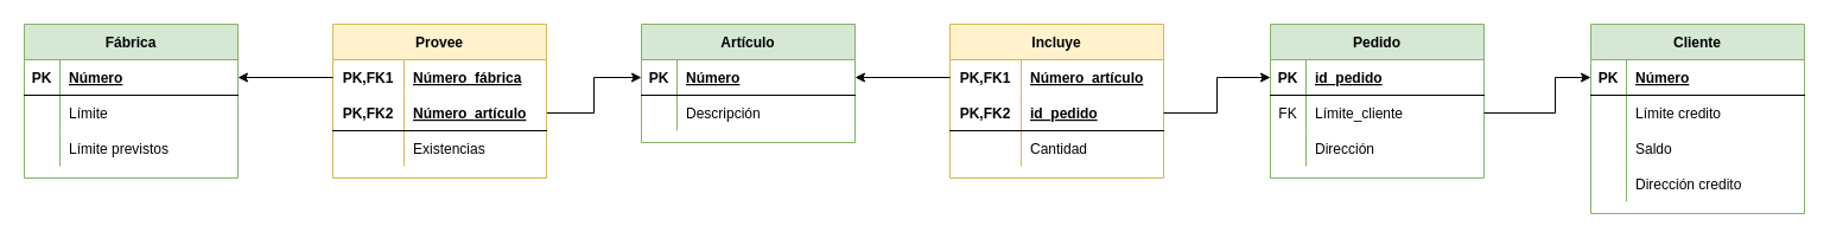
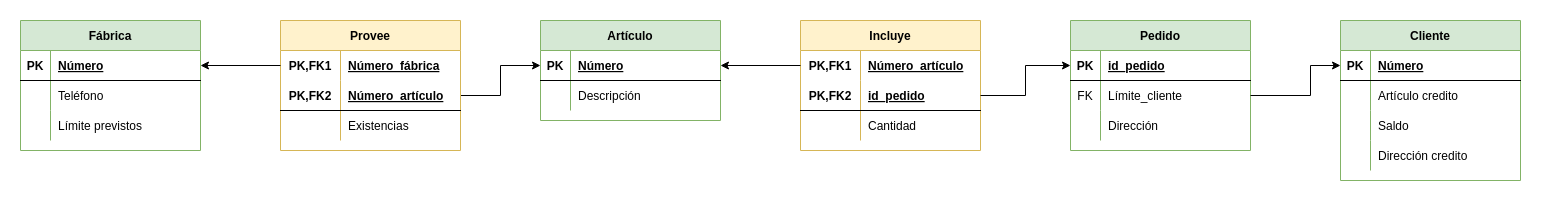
  <mxCell id="0" />
  <mxCell id="1" parent="0" />
  <mxCell id="2" value="Artículo" style="shape=table;startSize=30;container=1;collapsible=1;childLayout=tableLayout;fixedRows=1;rowLines=0;fontStyle=1;align=center;resizeLast=1;fillColor=#d5e8d4;strokeColor=#82b366;" parent="1" vertex="1"><mxGeometry x="540" y="20" width="180" height="100" as="geometry" /></mxCell>
  <mxCell id="3" value="" style="shape=tableRow;horizontal=0;startSize=0;swimlaneHead=0;swimlaneBody=0;fillColor=none;collapsible=0;dropTarget=0;points=[[0,0.5],[1,0.5]];portConstraint=eastwest;top=0;left=0;right=0;bottom=1;" parent="2" vertex="1"><mxGeometry y="30" width="180" height="30" as="geometry" /></mxCell>
  <mxCell id="4" value="PK" style="shape=partialRectangle;connectable=0;fillColor=none;top=0;left=0;bottom=0;right=0;fontStyle=1;overflow=hidden;" parent="3" vertex="1"><mxGeometry width="30" height="30" as="geometry"><mxRectangle width="30" height="30" as="alternateBounds" /></mxGeometry></mxCell>
  <mxCell id="5" value="Número" style="shape=partialRectangle;connectable=0;fillColor=none;top=0;left=0;bottom=0;right=0;align=left;spacingLeft=6;fontStyle=5;overflow=hidden;" parent="3" vertex="1"><mxGeometry x="30" width="150" height="30" as="geometry"><mxRectangle width="150" height="30" as="alternateBounds" /></mxGeometry></mxCell>
  <mxCell id="6" value="" style="shape=tableRow;horizontal=0;startSize=0;swimlaneHead=0;swimlaneBody=0;fillColor=none;collapsible=0;dropTarget=0;points=[[0,0.5],[1,0.5]];portConstraint=eastwest;top=0;left=0;right=0;bottom=0;" parent="2" vertex="1"><mxGeometry y="60" width="180" height="30" as="geometry" /></mxCell>
  <mxCell id="7" value="" style="shape=partialRectangle;connectable=0;fillColor=none;top=0;left=0;bottom=0;right=0;editable=1;overflow=hidden;" parent="6" vertex="1"><mxGeometry width="30" height="30" as="geometry"><mxRectangle width="30" height="30" as="alternateBounds" /></mxGeometry></mxCell>
  <mxCell id="8" value="Descripción" style="shape=partialRectangle;connectable=0;fillColor=none;top=0;left=0;bottom=0;right=0;align=left;spacingLeft=6;overflow=hidden;" parent="6" vertex="1"><mxGeometry x="30" width="150" height="30" as="geometry"><mxRectangle width="150" height="30" as="alternateBounds" /></mxGeometry></mxCell>
  <mxCell id="9" value="Fábrica" style="shape=table;startSize=30;container=1;collapsible=1;childLayout=tableLayout;fixedRows=1;rowLines=0;fontStyle=1;align=center;resizeLast=1;fillColor=#d5e8d4;strokeColor=#82b366;" parent="1" vertex="1"><mxGeometry x="20" y="20" width="180" height="130" as="geometry" /></mxCell>
  <mxCell id="10" value="" style="shape=tableRow;horizontal=0;startSize=0;swimlaneHead=0;swimlaneBody=0;fillColor=none;collapsible=0;dropTarget=0;points=[[0,0.5],[1,0.5]];portConstraint=eastwest;top=0;left=0;right=0;bottom=1;" parent="9" vertex="1"><mxGeometry y="30" width="180" height="30" as="geometry" /></mxCell>
  <mxCell id="11" value="PK" style="shape=partialRectangle;connectable=0;fillColor=none;top=0;left=0;bottom=0;right=0;fontStyle=1;overflow=hidden;" parent="10" vertex="1"><mxGeometry width="30" height="30" as="geometry"><mxRectangle width="30" height="30" as="alternateBounds" /></mxGeometry></mxCell>
  <mxCell id="12" value="Número" style="shape=partialRectangle;connectable=0;fillColor=none;top=0;left=0;bottom=0;right=0;align=left;spacingLeft=6;fontStyle=5;overflow=hidden;" parent="10" vertex="1"><mxGeometry x="30" width="150" height="30" as="geometry"><mxRectangle width="150" height="30" as="alternateBounds" /></mxGeometry></mxCell>
  <mxCell id="13" value="" style="shape=tableRow;horizontal=0;startSize=0;swimlaneHead=0;swimlaneBody=0;fillColor=none;collapsible=0;dropTarget=0;points=[[0,0.5],[1,0.5]];portConstraint=eastwest;top=0;left=0;right=0;bottom=0;" parent="9" vertex="1"><mxGeometry y="60" width="180" height="30" as="geometry" /></mxCell>
  <mxCell id="14" value="" style="shape=partialRectangle;connectable=0;fillColor=none;top=0;left=0;bottom=0;right=0;editable=1;overflow=hidden;" parent="13" vertex="1"><mxGeometry width="30" height="30" as="geometry"><mxRectangle width="30" height="30" as="alternateBounds" /></mxGeometry></mxCell>
- <mxCell id="15" value="Límite" style="shape=partialRectangle;connectable=0;fillColor=none;top=0;left=0;bottom=0;right=0;align=left;spacingLeft=6;overflow=hidden;" parent="13" vertex="1"><mxGeometry x="30" width="150" height="30" as="geometry"><mxRectangle width="150" height="30" as="alternateBounds" /></mxGeometry></mxCell>
+ <mxCell id="15" value="Teléfono" style="shape=partialRectangle;connectable=0;fillColor=none;top=0;left=0;bottom=0;right=0;align=left;spacingLeft=6;overflow=hidden;" parent="13" vertex="1"><mxGeometry x="30" width="150" height="30" as="geometry"><mxRectangle width="150" height="30" as="alternateBounds" /></mxGeometry></mxCell>
  <mxCell id="16" value="" style="shape=tableRow;horizontal=0;startSize=0;swimlaneHead=0;swimlaneBody=0;fillColor=none;collapsible=0;dropTarget=0;points=[[0,0.5],[1,0.5]];portConstraint=eastwest;top=0;left=0;right=0;bottom=0;" parent="9" vertex="1"><mxGeometry y="90" width="180" height="30" as="geometry" /></mxCell>
  <mxCell id="17" value="" style="shape=partialRectangle;connectable=0;fillColor=none;top=0;left=0;bottom=0;right=0;editable=1;overflow=hidden;" parent="16" vertex="1"><mxGeometry width="30" height="30" as="geometry"><mxRectangle width="30" height="30" as="alternateBounds" /></mxGeometry></mxCell>
  <mxCell id="18" value="Límite previstos" style="shape=partialRectangle;connectable=0;fillColor=none;top=0;left=0;bottom=0;right=0;align=left;spacingLeft=6;overflow=hidden;" parent="16" vertex="1"><mxGeometry x="30" width="150" height="30" as="geometry"><mxRectangle width="150" height="30" as="alternateBounds" /></mxGeometry></mxCell>
  <mxCell id="19" style="edgeStyle=orthogonalEdgeStyle;rounded=0;orthogonalLoop=1;jettySize=auto;html=1;exitX=1;exitY=0.5;exitDx=0;exitDy=0;entryX=0;entryY=0.5;entryDx=0;entryDy=0;" parent="1" source="24" target="3" edge="1"><mxGeometry relative="1" as="geometry" /></mxCell>
  <mxCell id="20" value="Provee" style="shape=table;startSize=30;container=1;collapsible=1;childLayout=tableLayout;fixedRows=1;rowLines=0;fontStyle=1;align=center;resizeLast=1;fillColor=#fff2cc;strokeColor=#d6b656;" parent="1" vertex="1"><mxGeometry x="280" y="20" width="180" height="130" as="geometry" /></mxCell>
  <mxCell id="21" value="" style="shape=tableRow;horizontal=0;startSize=0;swimlaneHead=0;swimlaneBody=0;fillColor=none;collapsible=0;dropTarget=0;points=[[0,0.5],[1,0.5]];portConstraint=eastwest;top=0;left=0;right=0;bottom=0;" parent="20" vertex="1"><mxGeometry y="30" width="180" height="30" as="geometry" /></mxCell>
  <mxCell id="22" value="PK,FK1" style="shape=partialRectangle;connectable=0;fillColor=none;top=0;left=0;bottom=0;right=0;fontStyle=1;overflow=hidden;" parent="21" vertex="1"><mxGeometry width="60" height="30" as="geometry"><mxRectangle width="60" height="30" as="alternateBounds" /></mxGeometry></mxCell>
  <mxCell id="23" value="Número_fábrica" style="shape=partialRectangle;connectable=0;fillColor=none;top=0;left=0;bottom=0;right=0;align=left;spacingLeft=6;fontStyle=5;overflow=hidden;" parent="21" vertex="1"><mxGeometry x="60" width="120" height="30" as="geometry"><mxRectangle width="120" height="30" as="alternateBounds" /></mxGeometry></mxCell>
  <mxCell id="24" value="" style="shape=tableRow;horizontal=0;startSize=0;swimlaneHead=0;swimlaneBody=0;fillColor=none;collapsible=0;dropTarget=0;points=[[0,0.5],[1,0.5]];portConstraint=eastwest;top=0;left=0;right=0;bottom=1;" parent="20" vertex="1"><mxGeometry y="60" width="180" height="30" as="geometry" /></mxCell>
  <mxCell id="25" value="PK,FK2" style="shape=partialRectangle;connectable=0;fillColor=none;top=0;left=0;bottom=0;right=0;fontStyle=1;overflow=hidden;" parent="24" vertex="1"><mxGeometry width="60" height="30" as="geometry"><mxRectangle width="60" height="30" as="alternateBounds" /></mxGeometry></mxCell>
  <mxCell id="26" value="Número_artículo" style="shape=partialRectangle;connectable=0;fillColor=none;top=0;left=0;bottom=0;right=0;align=left;spacingLeft=6;fontStyle=5;overflow=hidden;" parent="24" vertex="1"><mxGeometry x="60" width="120" height="30" as="geometry"><mxRectangle width="120" height="30" as="alternateBounds" /></mxGeometry></mxCell>
  <mxCell id="27" value="" style="shape=tableRow;horizontal=0;startSize=0;swimlaneHead=0;swimlaneBody=0;fillColor=none;collapsible=0;dropTarget=0;points=[[0,0.5],[1,0.5]];portConstraint=eastwest;top=0;left=0;right=0;bottom=0;" parent="20" vertex="1"><mxGeometry y="90" width="180" height="30" as="geometry" /></mxCell>
  <mxCell id="28" value="" style="shape=partialRectangle;connectable=0;fillColor=none;top=0;left=0;bottom=0;right=0;editable=1;overflow=hidden;" parent="27" vertex="1"><mxGeometry width="60" height="30" as="geometry"><mxRectangle width="60" height="30" as="alternateBounds" /></mxGeometry></mxCell>
  <mxCell id="29" value="Existencias" style="shape=partialRectangle;connectable=0;fillColor=none;top=0;left=0;bottom=0;right=0;align=left;spacingLeft=6;overflow=hidden;" parent="27" vertex="1"><mxGeometry x="60" width="120" height="30" as="geometry"><mxRectangle width="120" height="30" as="alternateBounds" /></mxGeometry></mxCell>
  <mxCell id="30" style="edgeStyle=orthogonalEdgeStyle;rounded=0;orthogonalLoop=1;jettySize=auto;html=1;exitX=0;exitY=0.5;exitDx=0;exitDy=0;entryX=1;entryY=0.5;entryDx=0;entryDy=0;" parent="1" source="21" target="10" edge="1"><mxGeometry relative="1" as="geometry" /></mxCell>
  <mxCell id="31" value="Incluye" style="shape=table;startSize=30;container=1;collapsible=1;childLayout=tableLayout;fixedRows=1;rowLines=0;fontStyle=1;align=center;resizeLast=1;fillColor=#fff2cc;strokeColor=#d6b656;" parent="1" vertex="1"><mxGeometry x="800" y="20" width="180" height="130" as="geometry" /></mxCell>
  <mxCell id="32" value="" style="shape=tableRow;horizontal=0;startSize=0;swimlaneHead=0;swimlaneBody=0;fillColor=none;collapsible=0;dropTarget=0;points=[[0,0.5],[1,0.5]];portConstraint=eastwest;top=0;left=0;right=0;bottom=0;" parent="31" vertex="1"><mxGeometry y="30" width="180" height="30" as="geometry" /></mxCell>
  <mxCell id="33" value="PK,FK1" style="shape=partialRectangle;connectable=0;fillColor=none;top=0;left=0;bottom=0;right=0;fontStyle=1;overflow=hidden;" parent="32" vertex="1"><mxGeometry width="60" height="30" as="geometry"><mxRectangle width="60" height="30" as="alternateBounds" /></mxGeometry></mxCell>
  <mxCell id="34" value="Número_artículo" style="shape=partialRectangle;connectable=0;fillColor=none;top=0;left=0;bottom=0;right=0;align=left;spacingLeft=6;fontStyle=5;overflow=hidden;" parent="32" vertex="1"><mxGeometry x="60" width="120" height="30" as="geometry"><mxRectangle width="120" height="30" as="alternateBounds" /></mxGeometry></mxCell>
  <mxCell id="35" value="" style="shape=tableRow;horizontal=0;startSize=0;swimlaneHead=0;swimlaneBody=0;fillColor=none;collapsible=0;dropTarget=0;points=[[0,0.5],[1,0.5]];portConstraint=eastwest;top=0;left=0;right=0;bottom=1;" parent="31" vertex="1"><mxGeometry y="60" width="180" height="30" as="geometry" /></mxCell>
  <mxCell id="36" value="PK,FK2" style="shape=partialRectangle;connectable=0;fillColor=none;top=0;left=0;bottom=0;right=0;fontStyle=1;overflow=hidden;" parent="35" vertex="1"><mxGeometry width="60" height="30" as="geometry"><mxRectangle width="60" height="30" as="alternateBounds" /></mxGeometry></mxCell>
  <mxCell id="37" value="id_pedido" style="shape=partialRectangle;connectable=0;fillColor=none;top=0;left=0;bottom=0;right=0;align=left;spacingLeft=6;fontStyle=5;overflow=hidden;" parent="35" vertex="1"><mxGeometry x="60" width="120" height="30" as="geometry"><mxRectangle width="120" height="30" as="alternateBounds" /></mxGeometry></mxCell>
  <mxCell id="38" value="" style="shape=tableRow;horizontal=0;startSize=0;swimlaneHead=0;swimlaneBody=0;fillColor=none;collapsible=0;dropTarget=0;points=[[0,0.5],[1,0.5]];portConstraint=eastwest;top=0;left=0;right=0;bottom=0;" parent="31" vertex="1"><mxGeometry y="90" width="180" height="30" as="geometry" /></mxCell>
  <mxCell id="39" value="" style="shape=partialRectangle;connectable=0;fillColor=none;top=0;left=0;bottom=0;right=0;editable=1;overflow=hidden;" parent="38" vertex="1"><mxGeometry width="60" height="30" as="geometry"><mxRectangle width="60" height="30" as="alternateBounds" /></mxGeometry></mxCell>
  <mxCell id="40" value="Cantidad" style="shape=partialRectangle;connectable=0;fillColor=none;top=0;left=0;bottom=0;right=0;align=left;spacingLeft=6;overflow=hidden;" parent="38" vertex="1"><mxGeometry x="60" width="120" height="30" as="geometry"><mxRectangle width="120" height="30" as="alternateBounds" /></mxGeometry></mxCell>
  <mxCell id="41" value="Pedido" style="shape=table;startSize=30;container=1;collapsible=1;childLayout=tableLayout;fixedRows=1;rowLines=0;fontStyle=1;align=center;resizeLast=1;fillColor=#d5e8d4;strokeColor=#82b366;" parent="1" vertex="1"><mxGeometry x="1070" y="20" width="180" height="130" as="geometry" /></mxCell>
  <mxCell id="42" value="" style="shape=tableRow;horizontal=0;startSize=0;swimlaneHead=0;swimlaneBody=0;fillColor=none;collapsible=0;dropTarget=0;points=[[0,0.5],[1,0.5]];portConstraint=eastwest;top=0;left=0;right=0;bottom=1;" parent="41" vertex="1"><mxGeometry y="30" width="180" height="30" as="geometry" /></mxCell>
  <mxCell id="43" value="PK" style="shape=partialRectangle;connectable=0;fillColor=none;top=0;left=0;bottom=0;right=0;fontStyle=1;overflow=hidden;" parent="42" vertex="1"><mxGeometry width="30" height="30" as="geometry"><mxRectangle width="30" height="30" as="alternateBounds" /></mxGeometry></mxCell>
  <mxCell id="44" value="id_pedido" style="shape=partialRectangle;connectable=0;fillColor=none;top=0;left=0;bottom=0;right=0;align=left;spacingLeft=6;fontStyle=5;overflow=hidden;" parent="42" vertex="1"><mxGeometry x="30" width="150" height="30" as="geometry"><mxRectangle width="150" height="30" as="alternateBounds" /></mxGeometry></mxCell>
  <mxCell id="45" value="" style="shape=tableRow;horizontal=0;startSize=0;swimlaneHead=0;swimlaneBody=0;fillColor=none;collapsible=0;dropTarget=0;points=[[0,0.5],[1,0.5]];portConstraint=eastwest;top=0;left=0;right=0;bottom=0;" parent="41" vertex="1"><mxGeometry y="60" width="180" height="30" as="geometry" /></mxCell>
  <mxCell id="46" value="FK" style="shape=partialRectangle;connectable=0;fillColor=none;top=0;left=0;bottom=0;right=0;fontStyle=0;overflow=hidden;" parent="45" vertex="1"><mxGeometry width="30" height="30" as="geometry"><mxRectangle width="30" height="30" as="alternateBounds" /></mxGeometry></mxCell>
  <mxCell id="47" value="Límite_cliente" style="shape=partialRectangle;connectable=0;fillColor=none;top=0;left=0;bottom=0;right=0;align=left;spacingLeft=6;fontStyle=0;overflow=hidden;" parent="45" vertex="1"><mxGeometry x="30" width="150" height="30" as="geometry"><mxRectangle width="150" height="30" as="alternateBounds" /></mxGeometry></mxCell>
  <mxCell id="48" value="" style="shape=tableRow;horizontal=0;startSize=0;swimlaneHead=0;swimlaneBody=0;fillColor=none;collapsible=0;dropTarget=0;points=[[0,0.5],[1,0.5]];portConstraint=eastwest;top=0;left=0;right=0;bottom=0;" parent="41" vertex="1"><mxGeometry y="90" width="180" height="30" as="geometry" /></mxCell>
  <mxCell id="49" value="" style="shape=partialRectangle;connectable=0;fillColor=none;top=0;left=0;bottom=0;right=0;editable=1;overflow=hidden;" parent="48" vertex="1"><mxGeometry width="30" height="30" as="geometry"><mxRectangle width="30" height="30" as="alternateBounds" /></mxGeometry></mxCell>
  <mxCell id="50" value="Dirección " style="shape=partialRectangle;connectable=0;fillColor=none;top=0;left=0;bottom=0;right=0;align=left;spacingLeft=6;overflow=hidden;" parent="48" vertex="1"><mxGeometry x="30" width="150" height="30" as="geometry"><mxRectangle width="150" height="30" as="alternateBounds" /></mxGeometry></mxCell>
  <mxCell id="51" style="edgeStyle=orthogonalEdgeStyle;rounded=0;orthogonalLoop=1;jettySize=auto;html=1;exitX=1;exitY=0.5;exitDx=0;exitDy=0;entryX=0;entryY=0.5;entryDx=0;entryDy=0;" parent="1" source="35" target="42" edge="1"><mxGeometry relative="1" as="geometry" /></mxCell>
  <mxCell id="52" style="edgeStyle=orthogonalEdgeStyle;rounded=0;orthogonalLoop=1;jettySize=auto;html=1;exitX=0;exitY=0.5;exitDx=0;exitDy=0;entryX=1;entryY=0.5;entryDx=0;entryDy=0;" parent="1" source="32" target="3" edge="1"><mxGeometry relative="1" as="geometry" /></mxCell>
  <mxCell id="53" value="Cliente" style="shape=table;startSize=30;container=1;collapsible=1;childLayout=tableLayout;fixedRows=1;rowLines=0;fontStyle=1;align=center;resizeLast=1;fillColor=#d5e8d4;strokeColor=#82b366;" parent="1" vertex="1"><mxGeometry x="1340" y="20" width="180" height="160" as="geometry" /></mxCell>
  <mxCell id="54" value="" style="shape=tableRow;horizontal=0;startSize=0;swimlaneHead=0;swimlaneBody=0;fillColor=none;collapsible=0;dropTarget=0;points=[[0,0.5],[1,0.5]];portConstraint=eastwest;top=0;left=0;right=0;bottom=1;" parent="53" vertex="1"><mxGeometry y="30" width="180" height="30" as="geometry" /></mxCell>
  <mxCell id="55" value="PK" style="shape=partialRectangle;connectable=0;fillColor=none;top=0;left=0;bottom=0;right=0;fontStyle=1;overflow=hidden;" parent="54" vertex="1"><mxGeometry width="30" height="30" as="geometry"><mxRectangle width="30" height="30" as="alternateBounds" /></mxGeometry></mxCell>
  <mxCell id="56" value="Número" style="shape=partialRectangle;connectable=0;fillColor=none;top=0;left=0;bottom=0;right=0;align=left;spacingLeft=6;fontStyle=5;overflow=hidden;" parent="54" vertex="1"><mxGeometry x="30" width="150" height="30" as="geometry"><mxRectangle width="150" height="30" as="alternateBounds" /></mxGeometry></mxCell>
  <mxCell id="57" value="" style="shape=tableRow;horizontal=0;startSize=0;swimlaneHead=0;swimlaneBody=0;fillColor=none;collapsible=0;dropTarget=0;points=[[0,0.5],[1,0.5]];portConstraint=eastwest;top=0;left=0;right=0;bottom=0;" parent="53" vertex="1"><mxGeometry y="60" width="180" height="30" as="geometry" /></mxCell>
  <mxCell id="58" value="" style="shape=partialRectangle;connectable=0;fillColor=none;top=0;left=0;bottom=0;right=0;editable=1;overflow=hidden;" parent="57" vertex="1"><mxGeometry width="30" height="30" as="geometry"><mxRectangle width="30" height="30" as="alternateBounds" /></mxGeometry></mxCell>
- <mxCell id="59" value="Límite credito" style="shape=partialRectangle;connectable=0;fillColor=none;top=0;left=0;bottom=0;right=0;align=left;spacingLeft=6;overflow=hidden;" parent="57" vertex="1"><mxGeometry x="30" width="150" height="30" as="geometry"><mxRectangle width="150" height="30" as="alternateBounds" /></mxGeometry></mxCell>
+ <mxCell id="59" value="Artículo credito" style="shape=partialRectangle;connectable=0;fillColor=none;top=0;left=0;bottom=0;right=0;align=left;spacingLeft=6;overflow=hidden;" parent="57" vertex="1"><mxGeometry x="30" width="150" height="30" as="geometry"><mxRectangle width="150" height="30" as="alternateBounds" /></mxGeometry></mxCell>
  <mxCell id="60" value="" style="shape=tableRow;horizontal=0;startSize=0;swimlaneHead=0;swimlaneBody=0;fillColor=none;collapsible=0;dropTarget=0;points=[[0,0.5],[1,0.5]];portConstraint=eastwest;top=0;left=0;right=0;bottom=0;" parent="53" vertex="1"><mxGeometry y="90" width="180" height="30" as="geometry" /></mxCell>
  <mxCell id="61" value="" style="shape=partialRectangle;connectable=0;fillColor=none;top=0;left=0;bottom=0;right=0;editable=1;overflow=hidden;" parent="60" vertex="1"><mxGeometry width="30" height="30" as="geometry"><mxRectangle width="30" height="30" as="alternateBounds" /></mxGeometry></mxCell>
  <mxCell id="62" value="Saldo" style="shape=partialRectangle;connectable=0;fillColor=none;top=0;left=0;bottom=0;right=0;align=left;spacingLeft=6;overflow=hidden;" parent="60" vertex="1"><mxGeometry x="30" width="150" height="30" as="geometry"><mxRectangle width="150" height="30" as="alternateBounds" /></mxGeometry></mxCell>
  <mxCell id="63" value="" style="shape=tableRow;horizontal=0;startSize=0;swimlaneHead=0;swimlaneBody=0;fillColor=none;collapsible=0;dropTarget=0;points=[[0,0.5],[1,0.5]];portConstraint=eastwest;top=0;left=0;right=0;bottom=0;" parent="53" vertex="1"><mxGeometry y="120" width="180" height="30" as="geometry" /></mxCell>
  <mxCell id="64" value="" style="shape=partialRectangle;connectable=0;fillColor=none;top=0;left=0;bottom=0;right=0;editable=1;overflow=hidden;" parent="63" vertex="1"><mxGeometry width="30" height="30" as="geometry"><mxRectangle width="30" height="30" as="alternateBounds" /></mxGeometry></mxCell>
  <mxCell id="65" value="Dirección credito" style="shape=partialRectangle;connectable=0;fillColor=none;top=0;left=0;bottom=0;right=0;align=left;spacingLeft=6;overflow=hidden;" parent="63" vertex="1"><mxGeometry x="30" width="150" height="30" as="geometry"><mxRectangle width="150" height="30" as="alternateBounds" /></mxGeometry></mxCell>
  <mxCell id="66" style="edgeStyle=orthogonalEdgeStyle;rounded=0;orthogonalLoop=1;jettySize=auto;html=1;exitX=1;exitY=0.5;exitDx=0;exitDy=0;entryX=0;entryY=0.5;entryDx=0;entryDy=0;" parent="1" source="45" target="54" edge="1"><mxGeometry relative="1" as="geometry"><Array as="points"><mxPoint x="1310" y="95" /><mxPoint x="1310" y="65" /></Array></mxGeometry></mxCell>
